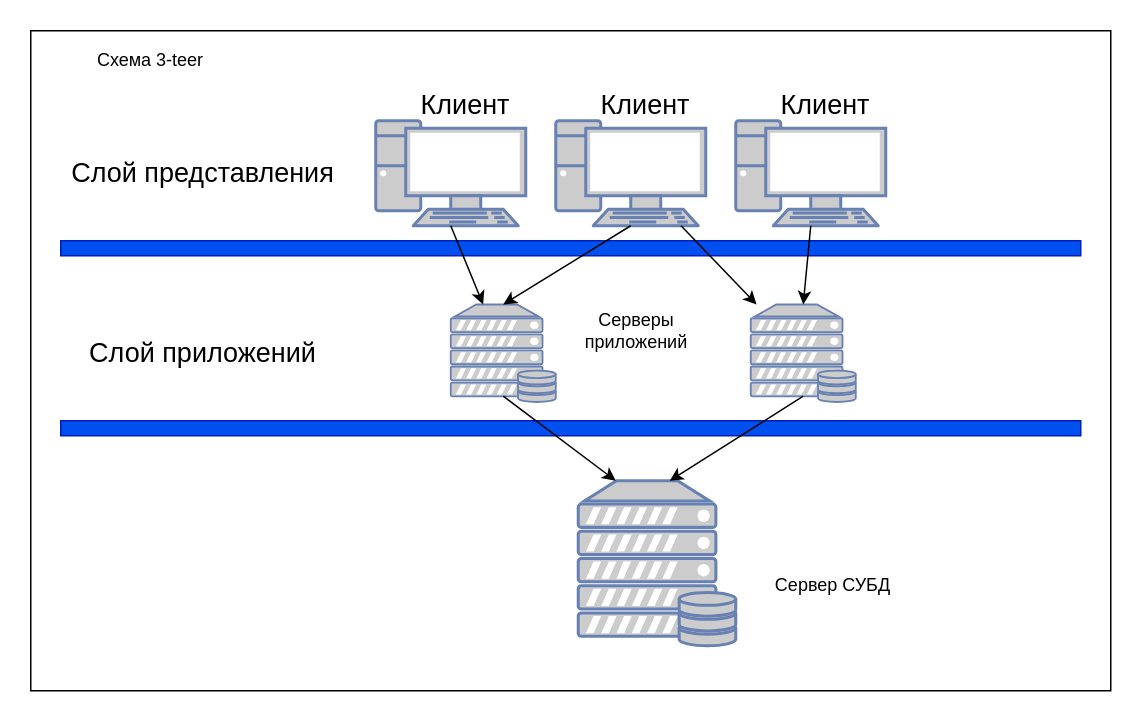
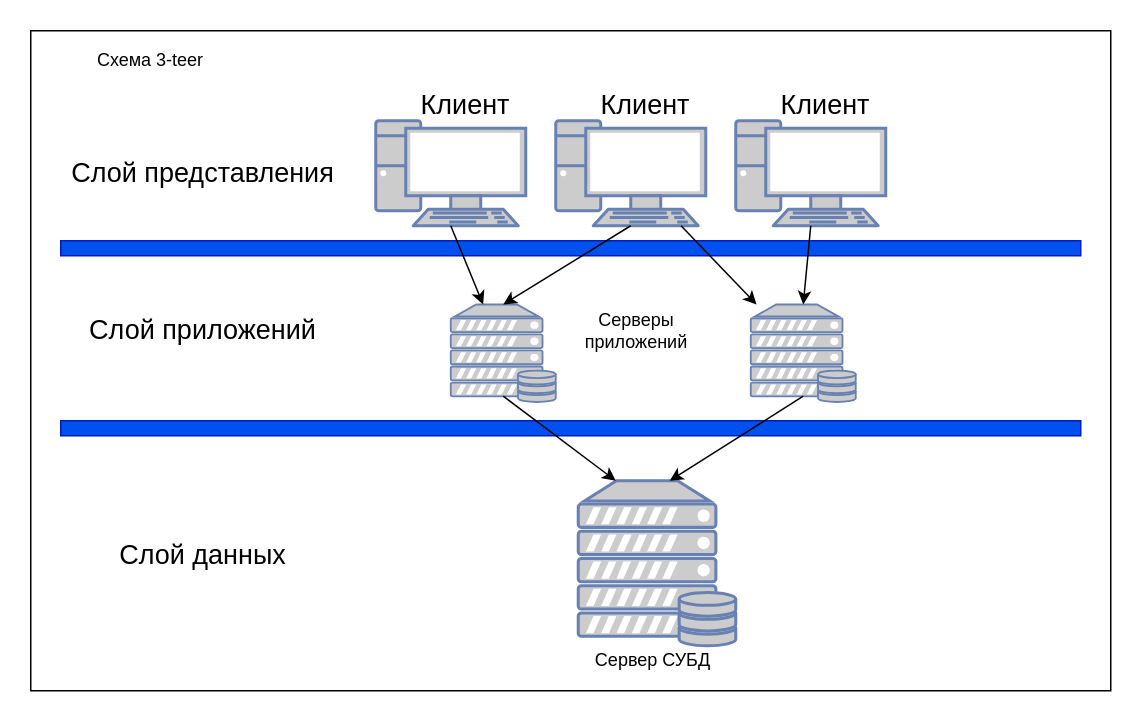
  <mxCell id="0" />
  <mxCell id="1" parent="0" />
  <mxCell id="2" value="" style="rounded=0;whiteSpace=wrap;html=1;" parent="1" vertex="1"><mxGeometry x="20" y="20" width="720" height="440" as="geometry" /></mxCell>
  <mxCell id="3" value="&lt;font style=&quot;font-size: 18px&quot;&gt;Слой представления&lt;/font&gt;" style="text;html=1;strokeColor=none;fillColor=none;align=center;verticalAlign=middle;whiteSpace=wrap;rounded=0;" parent="1" vertex="1"><mxGeometry x="40" y="105" width="190" height="20" as="geometry" /></mxCell>
  <mxCell id="4" value="Схема 3-teer" style="text;html=1;strokeColor=none;fillColor=none;align=center;verticalAlign=middle;whiteSpace=wrap;rounded=0;" vertex="1" parent="1"><mxGeometry x="40" y="30" width="120" height="20" as="geometry" /></mxCell>
  <mxCell id="5" value="" style="fontColor=#0066CC;verticalAlign=top;verticalLabelPosition=bottom;labelPosition=center;align=center;html=1;outlineConnect=0;fillColor=#CCCCCC;strokeColor=#6881B3;gradientColor=none;gradientDirection=north;strokeWidth=2;shape=mxgraph.networks.pc;" vertex="1" parent="1"><mxGeometry x="250" y="80" width="100" height="70" as="geometry" /></mxCell>
  <mxCell id="6" value="&lt;font style=&quot;font-size: 18px&quot;&gt;Клиент&lt;/font&gt;" style="text;html=1;strokeColor=none;fillColor=none;align=center;verticalAlign=middle;whiteSpace=wrap;rounded=0;" vertex="1" parent="1"><mxGeometry x="290" y="60" width="40" height="20" as="geometry" /></mxCell>
  <mxCell id="7" value="" style="fontColor=#0066CC;verticalAlign=top;verticalLabelPosition=bottom;labelPosition=center;align=center;html=1;outlineConnect=0;fillColor=#CCCCCC;strokeColor=#6881B3;gradientColor=none;gradientDirection=north;strokeWidth=2;shape=mxgraph.networks.pc;" vertex="1" parent="1"><mxGeometry x="370" y="80" width="100" height="70" as="geometry" /></mxCell>
  <mxCell id="8" value="&lt;font style=&quot;font-size: 18px&quot;&gt;Клиент&lt;/font&gt;" style="text;html=1;strokeColor=none;fillColor=none;align=center;verticalAlign=middle;whiteSpace=wrap;rounded=0;" vertex="1" parent="1"><mxGeometry x="410" y="60" width="40" height="20" as="geometry" /></mxCell>
  <mxCell id="9" value="" style="fontColor=#0066CC;verticalAlign=top;verticalLabelPosition=bottom;labelPosition=center;align=center;html=1;outlineConnect=0;fillColor=#CCCCCC;strokeColor=#6881B3;gradientColor=none;gradientDirection=north;strokeWidth=2;shape=mxgraph.networks.pc;" vertex="1" parent="1"><mxGeometry x="490" y="80" width="100" height="70" as="geometry" /></mxCell>
  <mxCell id="10" value="&lt;font style=&quot;font-size: 18px&quot;&gt;Клиент&lt;/font&gt;" style="text;html=1;strokeColor=none;fillColor=none;align=center;verticalAlign=middle;whiteSpace=wrap;rounded=0;" vertex="1" parent="1"><mxGeometry x="530" y="60" width="40" height="20" as="geometry" /></mxCell>
  <mxCell id="11" value="" style="rounded=0;whiteSpace=wrap;html=1;fillColor=#0050ef;strokeColor=#001DBC;fontColor=#ffffff;" vertex="1" parent="1"><mxGeometry x="40" y="160" width="680" height="10" as="geometry" /></mxCell>
  <mxCell id="12" value="" style="rounded=0;whiteSpace=wrap;html=1;fillColor=#0050ef;strokeColor=#001DBC;fontColor=#ffffff;" vertex="1" parent="1"><mxGeometry x="40" y="280" width="680" height="10" as="geometry" /></mxCell>
  <mxCell id="13" value="" style="fontColor=#0066CC;verticalAlign=top;verticalLabelPosition=bottom;labelPosition=center;align=center;html=1;outlineConnect=0;fillColor=#CCCCCC;strokeColor=#6881B3;gradientColor=none;gradientDirection=north;strokeWidth=2;shape=mxgraph.networks.server_storage;" vertex="1" parent="1"><mxGeometry x="385" y="320" width="105" height="110" as="geometry" /></mxCell>
  <mxCell id="14" value="" style="fontColor=#0066CC;verticalAlign=top;verticalLabelPosition=bottom;labelPosition=center;align=center;html=1;outlineConnect=0;fillColor=#CCCCCC;strokeColor=#6881B3;gradientColor=none;gradientDirection=north;strokeWidth=2;shape=mxgraph.networks.server_storage;" vertex="1" parent="1"><mxGeometry x="300" y="202.5" width="70" height="65" as="geometry" /></mxCell>
  <mxCell id="15" value="" style="fontColor=#0066CC;verticalAlign=top;verticalLabelPosition=bottom;labelPosition=center;align=center;html=1;outlineConnect=0;fillColor=#CCCCCC;strokeColor=#6881B3;gradientColor=none;gradientDirection=north;strokeWidth=2;shape=mxgraph.networks.server_storage;" vertex="1" parent="1"><mxGeometry x="500" y="202.5" width="70" height="65" as="geometry" /></mxCell>
- <mxCell id="16" value="&lt;font style=&quot;font-size: 18px&quot;&gt;Слой приложений&lt;/font&gt;" style="text;html=1;strokeColor=none;fillColor=none;align=center;verticalAlign=middle;whiteSpace=wrap;rounded=0;" vertex="1" parent="1"><mxGeometry x="40" y="225" width="190" height="20" as="geometry" /></mxCell>
+ <mxCell id="16" value="&lt;font style=&quot;font-size: 18px&quot;&gt;Слой приложений&lt;/font&gt;" style="text;html=1;strokeColor=none;fillColor=none;align=center;verticalAlign=middle;whiteSpace=wrap;rounded=0;" vertex="1" parent="1"><mxGeometry x="40" y="210" width="190" height="20" as="geometry" /></mxCell>
+ <mxCell id="17" value="&lt;font style=&quot;font-size: 18px&quot;&gt;Слой данных&lt;/font&gt;" style="text;html=1;strokeColor=none;fillColor=none;align=center;verticalAlign=middle;whiteSpace=wrap;rounded=0;" vertex="1" parent="1"><mxGeometry x="40" y="360" width="190" height="20" as="geometry" /></mxCell>
  <mxCell id="18" value="" style="endArrow=classic;html=1;" edge="1" parent="1" source="7" target="15"><mxGeometry width="50" height="50" relative="1" as="geometry"><mxPoint x="580" y="400" as="sourcePoint" /><mxPoint x="630" y="350" as="targetPoint" /></mxGeometry></mxCell>
  <mxCell id="19" value="" style="endArrow=classic;html=1;exitX=0.5;exitY=1;exitDx=0;exitDy=0;exitPerimeter=0;entryX=0.5;entryY=0;entryDx=0;entryDy=0;entryPerimeter=0;" edge="1" parent="1" source="7" target="14"><mxGeometry width="50" height="50" relative="1" as="geometry"><mxPoint x="630" y="380" as="sourcePoint" /><mxPoint x="680" y="330" as="targetPoint" /></mxGeometry></mxCell>
  <mxCell id="20" value="" style="endArrow=classic;html=1;exitX=0.5;exitY=1;exitDx=0;exitDy=0;exitPerimeter=0;" edge="1" parent="1" source="5" target="14"><mxGeometry width="50" height="50" relative="1" as="geometry"><mxPoint x="560" y="410" as="sourcePoint" /><mxPoint x="610" y="360" as="targetPoint" /></mxGeometry></mxCell>
  <mxCell id="21" value="" style="endArrow=classic;html=1;exitX=0.5;exitY=1;exitDx=0;exitDy=0;exitPerimeter=0;entryX=0.5;entryY=0;entryDx=0;entryDy=0;entryPerimeter=0;" edge="1" parent="1" source="9" target="15"><mxGeometry width="50" height="50" relative="1" as="geometry"><mxPoint x="620" y="250" as="sourcePoint" /><mxPoint x="670" y="200" as="targetPoint" /></mxGeometry></mxCell>
  <mxCell id="22" value="" style="endArrow=classic;html=1;exitX=0.5;exitY=0.94;exitDx=0;exitDy=0;exitPerimeter=0;entryX=0.238;entryY=0;entryDx=0;entryDy=0;entryPerimeter=0;" edge="1" parent="1" source="14" target="13"><mxGeometry width="50" height="50" relative="1" as="geometry"><mxPoint x="610" y="430" as="sourcePoint" /><mxPoint x="660" y="380" as="targetPoint" /></mxGeometry></mxCell>
  <mxCell id="23" value="" style="endArrow=classic;html=1;exitX=0.5;exitY=0.94;exitDx=0;exitDy=0;exitPerimeter=0;entryX=0.581;entryY=0;entryDx=0;entryDy=0;entryPerimeter=0;" edge="1" parent="1" source="15" target="13"><mxGeometry width="50" height="50" relative="1" as="geometry"><mxPoint x="590" y="370" as="sourcePoint" /><mxPoint x="640" y="320" as="targetPoint" /></mxGeometry></mxCell>
  <mxCell id="24" value="Серверы приложений" style="text;html=1;strokeColor=none;fillColor=none;align=center;verticalAlign=middle;whiteSpace=wrap;rounded=0;" vertex="1" parent="1"><mxGeometry x="404" y="210" width="40" height="20" as="geometry" /></mxCell>
- <mxCell id="25" value="Сервер СУБД" style="text;html=1;strokeColor=none;fillColor=none;align=center;verticalAlign=middle;whiteSpace=wrap;rounded=0;" vertex="1" parent="1"><mxGeometry x="500" y="380" width="110" height="20" as="geometry" /></mxCell>
+ <mxCell id="25" value="Сервер СУБД" style="text;html=1;strokeColor=none;fillColor=none;align=center;verticalAlign=middle;whiteSpace=wrap;rounded=0;" vertex="1" parent="1"><mxGeometry x="380" y="430" width="110" height="20" as="geometry" /></mxCell>
